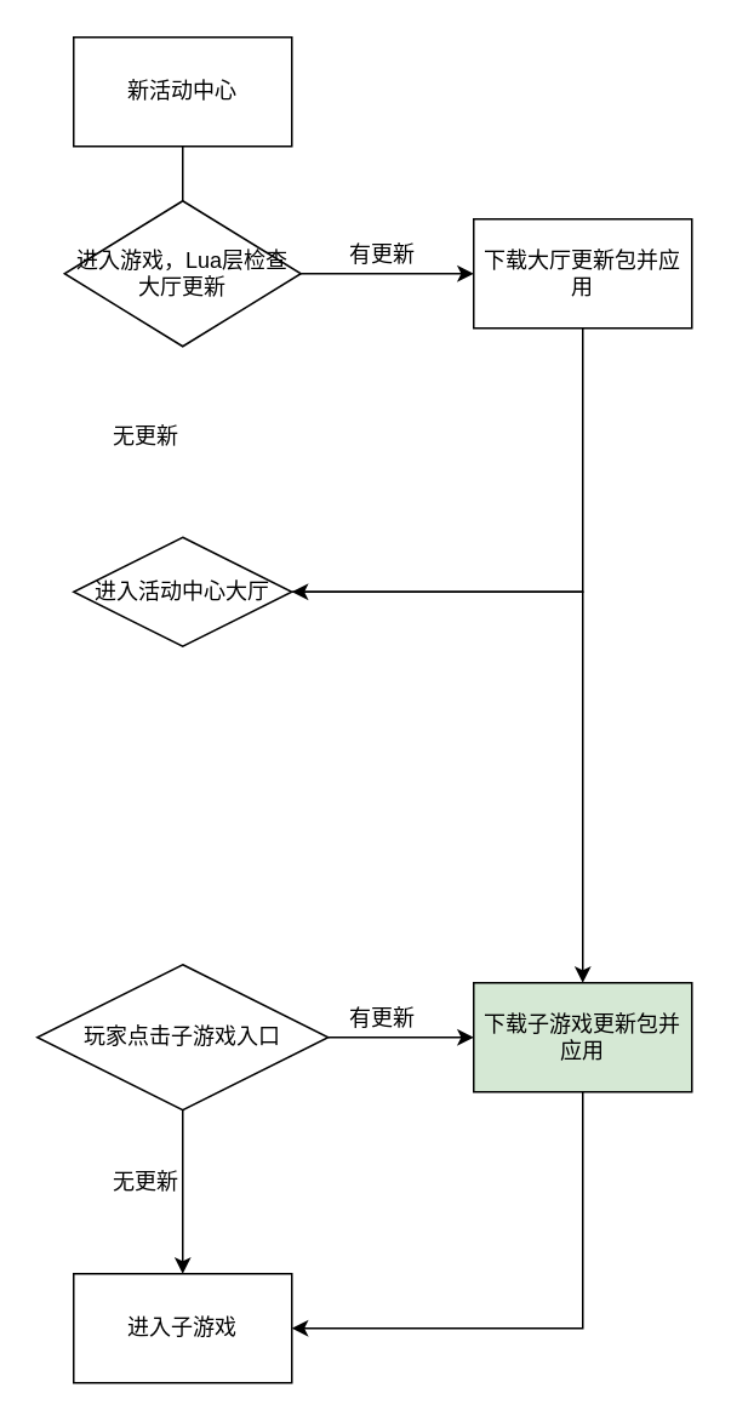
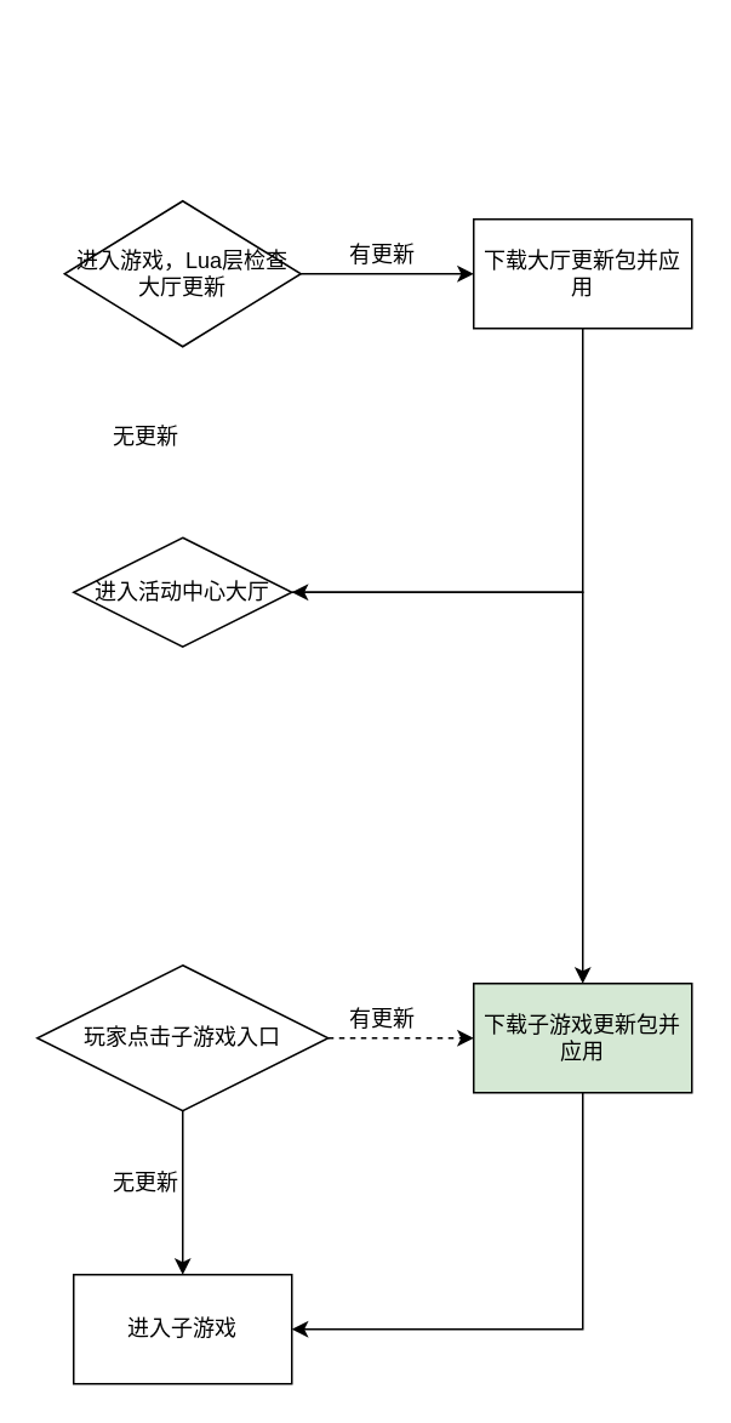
  <mxCell id="0" />
  <mxCell id="1" parent="0" />
- <mxCell id="2" value="新活动中心" style="rounded=0;whiteSpace=wrap;html=1;" vertex="1" parent="1"><mxGeometry x="40" y="20" width="120" height="60" as="geometry" /></mxCell>
  <mxCell id="3" value="" style="edgeStyle=orthogonalEdgeStyle;rounded=0;orthogonalLoop=1;jettySize=auto;html=1;" edge="1" parent="1" source="4" target="16"><mxGeometry relative="1" as="geometry" /></mxCell>
  <mxCell id="4" value="进入活动中心大厅" style="rhombus;whiteSpace=wrap;html=1;" vertex="1" parent="1"><mxGeometry x="40" y="295" width="120" height="60" as="geometry" /></mxCell>
- <mxCell id="5" style="edgeStyle=orthogonalEdgeStyle;rounded=0;orthogonalLoop=1;jettySize=auto;html=1;entryX=0;entryY=0.5;entryDx=0;entryDy=0;" edge="1" parent="1" source="7" target="16"><mxGeometry relative="1" as="geometry"><Array as="points" /></mxGeometry></mxCell>
+ <mxCell id="5" style="edgeStyle=orthogonalEdgeStyle;rounded=0;orthogonalLoop=1;jettySize=auto;html=1;entryX=0;entryY=0.5;entryDx=0;entryDy=0;dashed=1;" edge="1" parent="1" source="7" target="16"><mxGeometry relative="1" as="geometry"><Array as="points" /></mxGeometry></mxCell>
  <mxCell id="6" style="edgeStyle=orthogonalEdgeStyle;rounded=0;orthogonalLoop=1;jettySize=auto;html=1;entryX=0.5;entryY=0;entryDx=0;entryDy=0;" edge="1" parent="1" source="7" target="17"><mxGeometry relative="1" as="geometry" /></mxCell>
  <mxCell id="7" value="玩家点击子游戏入口" style="rhombus;whiteSpace=wrap;html=1;rounded=0;" vertex="1" parent="1"><mxGeometry x="20" y="530" width="160" height="80" as="geometry" /></mxCell>
  <mxCell id="8" style="edgeStyle=orthogonalEdgeStyle;rounded=0;orthogonalLoop=1;jettySize=auto;html=1;entryX=0;entryY=0.5;entryDx=0;entryDy=0;" edge="1" parent="1" source="9" target="14"><mxGeometry relative="1" as="geometry"><Array as="points"><mxPoint x="240" y="150" /><mxPoint x="240" y="150" /></Array></mxGeometry></mxCell>
  <mxCell id="9" value="&lt;span&gt;进入游戏，Lua层检查大厅更新&lt;/span&gt;" style="rhombus;whiteSpace=wrap;html=1;" vertex="1" parent="1"><mxGeometry x="35" y="110" width="130" height="80" as="geometry" /></mxCell>
- <mxCell id="10" value="" style="edgeStyle=orthogonalEdgeStyle;rounded=0;orthogonalLoop=1;jettySize=auto;html=1;endArrow=none;" edge="1" parent="1" source="2" target="9"><mxGeometry relative="1" as="geometry"><mxPoint x="100" y="80" as="sourcePoint" /><mxPoint x="100" y="160" as="targetPoint" /></mxGeometry></mxCell>
  <mxCell id="11" value="无更新" style="text;html=1;strokeColor=none;fillColor=none;align=center;verticalAlign=middle;whiteSpace=wrap;rounded=0;" vertex="1" parent="1"><mxGeometry x="60" y="230" width="40" height="20" as="geometry" /></mxCell>
  <mxCell id="12" value="有更新" style="text;html=1;strokeColor=none;fillColor=none;align=center;verticalAlign=middle;whiteSpace=wrap;rounded=0;" vertex="1" parent="1"><mxGeometry x="190" y="130" width="40" height="20" as="geometry" /></mxCell>
  <mxCell id="13" style="edgeStyle=orthogonalEdgeStyle;rounded=0;orthogonalLoop=1;jettySize=auto;html=1;entryX=1;entryY=0.5;entryDx=0;entryDy=0;" edge="1" parent="1" source="14" target="4"><mxGeometry relative="1" as="geometry"><Array as="points"><mxPoint x="320" y="325" /></Array></mxGeometry></mxCell>
  <mxCell id="14" value="下载大厅更新包并应用" style="rounded=0;whiteSpace=wrap;html=1;" vertex="1" parent="1"><mxGeometry x="260" y="120" width="120" height="60" as="geometry" /></mxCell>
  <mxCell id="15" style="edgeStyle=orthogonalEdgeStyle;rounded=0;orthogonalLoop=1;jettySize=auto;html=1;entryX=1;entryY=0.5;entryDx=0;entryDy=0;" edge="1" parent="1" source="16" target="17"><mxGeometry relative="1" as="geometry"><Array as="points"><mxPoint x="320" y="730" /></Array></mxGeometry></mxCell>
  <mxCell id="16" value="下载子游戏更新包并应用" style="rounded=0;whiteSpace=wrap;html=1;fillColor=#d5e8d4;" vertex="1" parent="1"><mxGeometry x="260" y="540" width="120" height="60" as="geometry" /></mxCell>
  <mxCell id="17" value="进入子游戏" style="rounded=0;whiteSpace=wrap;html=1;" vertex="1" parent="1"><mxGeometry x="40" y="700" width="120" height="60" as="geometry" /></mxCell>
  <mxCell id="18" value="无更新" style="text;html=1;strokeColor=none;fillColor=none;align=center;verticalAlign=middle;whiteSpace=wrap;rounded=0;" vertex="1" parent="1"><mxGeometry x="60" y="640" width="40" height="20" as="geometry" /></mxCell>
  <mxCell id="19" value="有更新" style="text;html=1;strokeColor=none;fillColor=none;align=center;verticalAlign=middle;whiteSpace=wrap;rounded=0;" vertex="1" parent="1"><mxGeometry x="190" y="550" width="40" height="20" as="geometry" /></mxCell>
